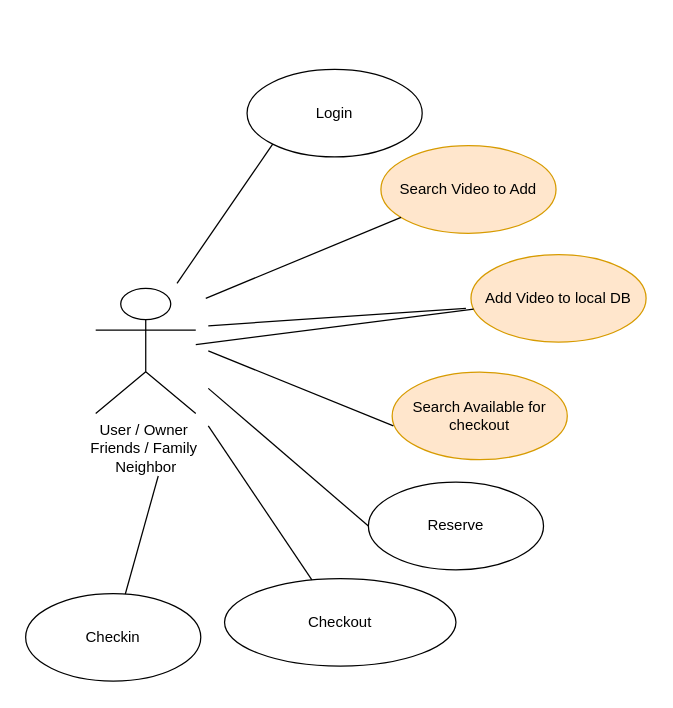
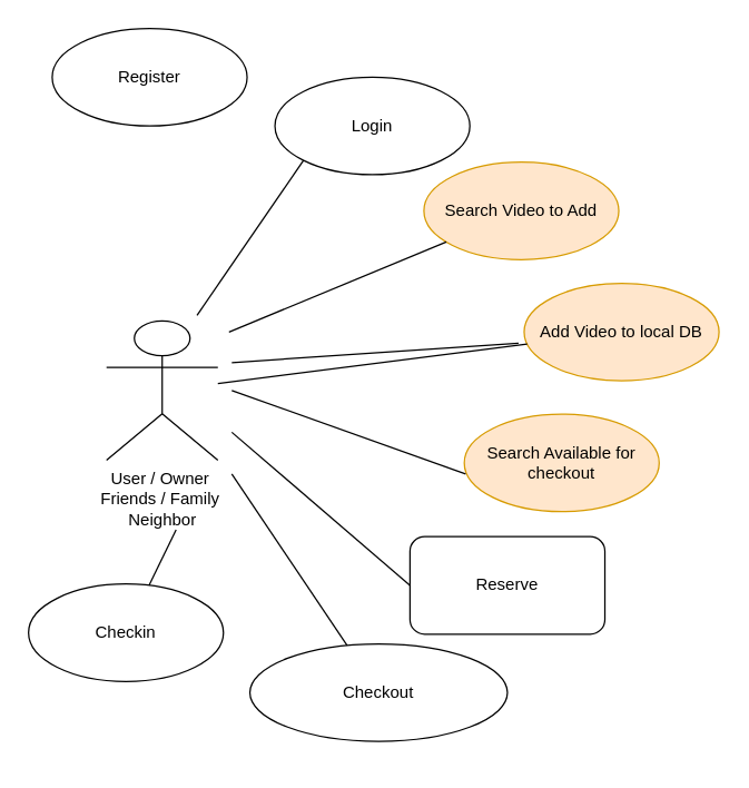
  <mxCell id="0" />
  <mxCell id="1" parent="0" />
  <mxCell id="2" value="User / Owner&amp;nbsp;&lt;br&gt;Friends / Family&amp;nbsp;&lt;br&gt;Neighbor" style="shape=umlActor;html=1;verticalLabelPosition=bottom;verticalAlign=top;align=center;" vertex="1" parent="1"><mxGeometry x="76" y="230" width="80" height="100" as="geometry" /></mxCell>
+ <mxCell id="3" value="Register" style="ellipse;whiteSpace=wrap;html=1;" vertex="1" parent="1"><mxGeometry x="37" y="20" width="140" height="70" as="geometry" /></mxCell>
  <mxCell id="4" value="Add Video to local DB" style="ellipse;whiteSpace=wrap;html=1;fillColor=#ffe6cc;strokeColor=#d79b00;" vertex="1" parent="1"><mxGeometry x="376" y="203" width="140" height="70" as="geometry" /></mxCell>
- <mxCell id="5" value="Search Available for checkout" style="ellipse;whiteSpace=wrap;html=1;fillColor=#ffe6cc;strokeColor=#d79b00;" vertex="1" parent="1"><mxGeometry x="313" y="297" width="140" height="70" as="geometry" /></mxCell>
- <mxCell id="6" value="Reserve" style="ellipse;whiteSpace=wrap;html=1;" vertex="1" parent="1"><mxGeometry x="294" y="385" width="140" height="70" as="geometry" /></mxCell>
+ <mxCell id="5" value="Search Available for checkout" style="ellipse;whiteSpace=wrap;html=1;fillColor=#ffe6cc;strokeColor=#d79b00;" vertex="1" parent="1"><mxGeometry x="333" y="297" width="140" height="70" as="geometry" /></mxCell>
+ <mxCell id="6" value="Reserve" style="whiteSpace=wrap;html=1;rounded=1;" vertex="1" parent="1"><mxGeometry x="294" y="385" width="140" height="70" as="geometry" /></mxCell>
  <mxCell id="7" value="Checkout" style="ellipse;whiteSpace=wrap;html=1;" vertex="1" parent="1"><mxGeometry x="179" y="462" width="185" height="70" as="geometry" /></mxCell>
  <mxCell id="8" value="" style="endArrow=none;html=1;" edge="1" parent="1" source="2" target="4"><mxGeometry width="50" height="50" relative="1" as="geometry"><mxPoint x="146" y="260" as="sourcePoint" /><mxPoint x="196" y="210" as="targetPoint" /></mxGeometry></mxCell>
  <mxCell id="9" value="" style="endArrow=none;html=1;entryX=-0.029;entryY=0.614;entryDx=0;entryDy=0;entryPerimeter=0;" edge="1" parent="1" target="4"><mxGeometry width="50" height="50" relative="1" as="geometry"><mxPoint x="166" y="260" as="sourcePoint" /><mxPoint x="456" y="330" as="targetPoint" /></mxGeometry></mxCell>
  <mxCell id="10" value="" style="endArrow=none;html=1;entryX=0.007;entryY=0.614;entryDx=0;entryDy=0;entryPerimeter=0;" edge="1" parent="1" target="5"><mxGeometry width="50" height="50" relative="1" as="geometry"><mxPoint x="166" y="280" as="sourcePoint" /><mxPoint x="456" y="330" as="targetPoint" /></mxGeometry></mxCell>
  <mxCell id="11" value="" style="endArrow=none;html=1;entryX=0;entryY=0.5;entryDx=0;entryDy=0;" edge="1" parent="1" target="6"><mxGeometry width="50" height="50" relative="1" as="geometry"><mxPoint x="166" y="310" as="sourcePoint" /><mxPoint x="456" y="330" as="targetPoint" /></mxGeometry></mxCell>
  <mxCell id="12" value="" style="endArrow=none;html=1;" edge="1" parent="1" source="7"><mxGeometry width="50" height="50" relative="1" as="geometry"><mxPoint x="406" y="380" as="sourcePoint" /><mxPoint x="166" y="340" as="targetPoint" /></mxGeometry></mxCell>
- <mxCell id="13" value="Checkin" style="ellipse;whiteSpace=wrap;html=1;" vertex="1" parent="1"><mxGeometry x="20" y="474" width="140" height="70" as="geometry" /></mxCell>
+ <mxCell id="13" value="Checkin" style="ellipse;whiteSpace=wrap;html=1;" vertex="1" parent="1"><mxGeometry x="20" y="419" width="140" height="70" as="geometry" /></mxCell>
  <mxCell id="14" value="" style="endArrow=none;html=1;" edge="1" parent="1" target="13"><mxGeometry width="50" height="50" relative="1" as="geometry"><mxPoint x="126" y="380" as="sourcePoint" /><mxPoint x="456" y="330" as="targetPoint" /></mxGeometry></mxCell>
  <mxCell id="15" value="Login" style="ellipse;whiteSpace=wrap;html=1;" vertex="1" parent="1"><mxGeometry x="197" y="55" width="140" height="70" as="geometry" /></mxCell>
  <mxCell id="16" value="" style="endArrow=none;html=1;entryX=0;entryY=1;entryDx=0;entryDy=0;" edge="1" parent="1" target="15"><mxGeometry width="50" height="50" relative="1" as="geometry"><mxPoint x="141" y="226" as="sourcePoint" /><mxPoint x="455" y="296" as="targetPoint" /></mxGeometry></mxCell>
  <mxCell id="17" value="Search Video to Add" style="ellipse;whiteSpace=wrap;html=1;fillColor=#ffe6cc;strokeColor=#d79b00;" vertex="1" parent="1"><mxGeometry x="304" y="116" width="140" height="70" as="geometry" /></mxCell>
  <mxCell id="18" value="" style="endArrow=none;html=1;" edge="1" parent="1" target="17"><mxGeometry width="50" height="50" relative="1" as="geometry"><mxPoint x="164" y="238" as="sourcePoint" /><mxPoint x="455" y="296" as="targetPoint" /></mxGeometry></mxCell>
